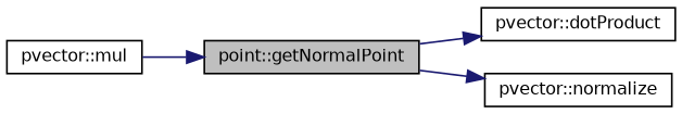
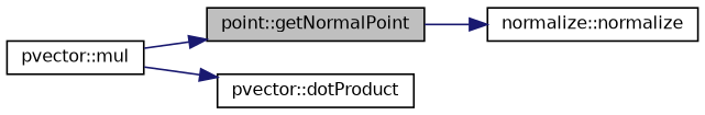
  digraph {
    rankdir=LR
    node [color=black fillcolor=white fontname=Helvetica fontsize=10 shape=record style=filled]
    edge [color=midnightblue fontname=Helvetica fontsize=10 labelfontname=Helvetica labelfontsize=10 style=solid]
    n1 [fillcolor=grey75 fontcolor=black height=0.2 label="point::getNormalPoint" width=0.4]
    n2 [height=0.2 label="pvector::dotProduct" width=0.4]
-   n3 [height=0.2 label="pvector::normalize" width=0.4]
+   n3 [height=0.2 label="normalize::normalize" width=0.4]
    n4 [height=0.2 label="pvector::mul" width=0.4]
-   n1 -> n2
+   n4 -> n2
    n1 -> n3
    n4 -> n1
  }
